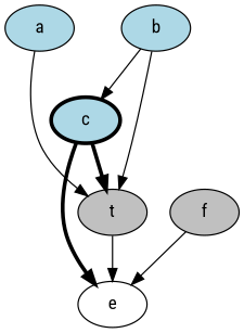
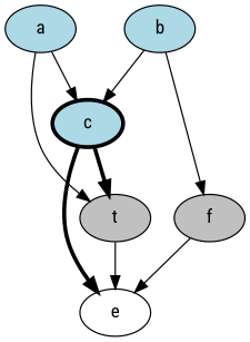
  digraph {
    fontname="Roboto Condensed"
    node [fillcolor=lightblue fontname="Roboto Condensed" style=filled]
    edge [fontname="Roboto Condensed"]
    c [penwidth=3]
    a
    t [fillcolor=gray]
    b
    e [fillcolor="" style=""]
    f [fillcolor=gray]
    c -> t [penwidth=3]
    c -> e [penwidth=3]
+   a -> c
    a -> t
    t -> e
    b -> c
-   b -> t
+   b -> f
    f -> e
  }
